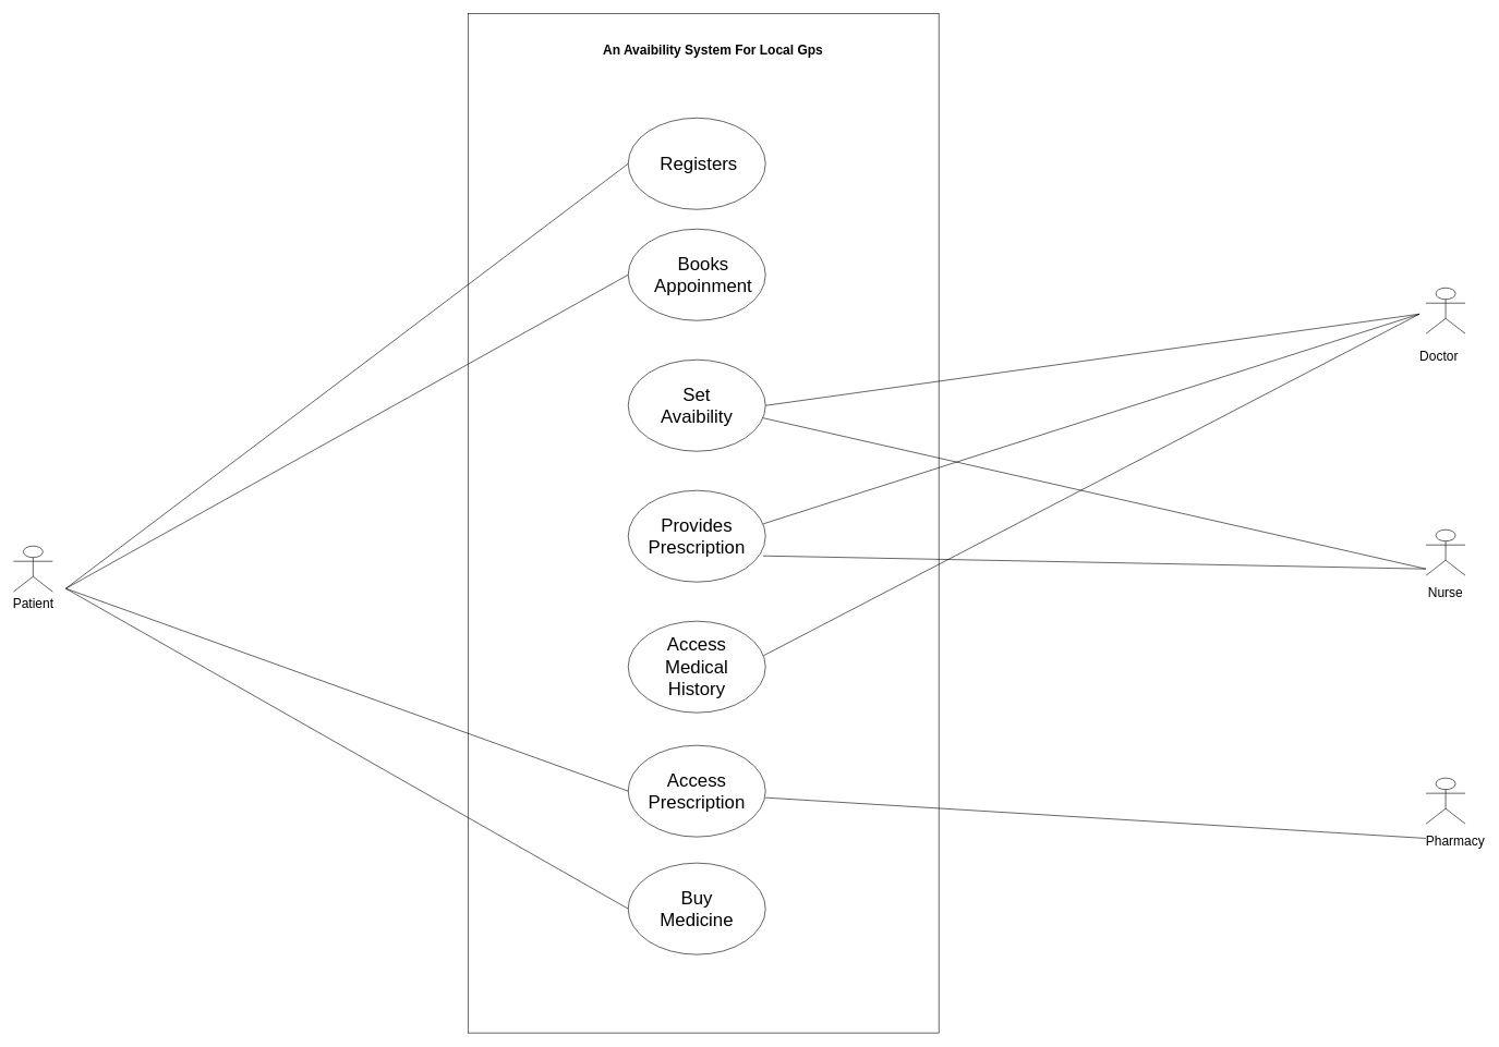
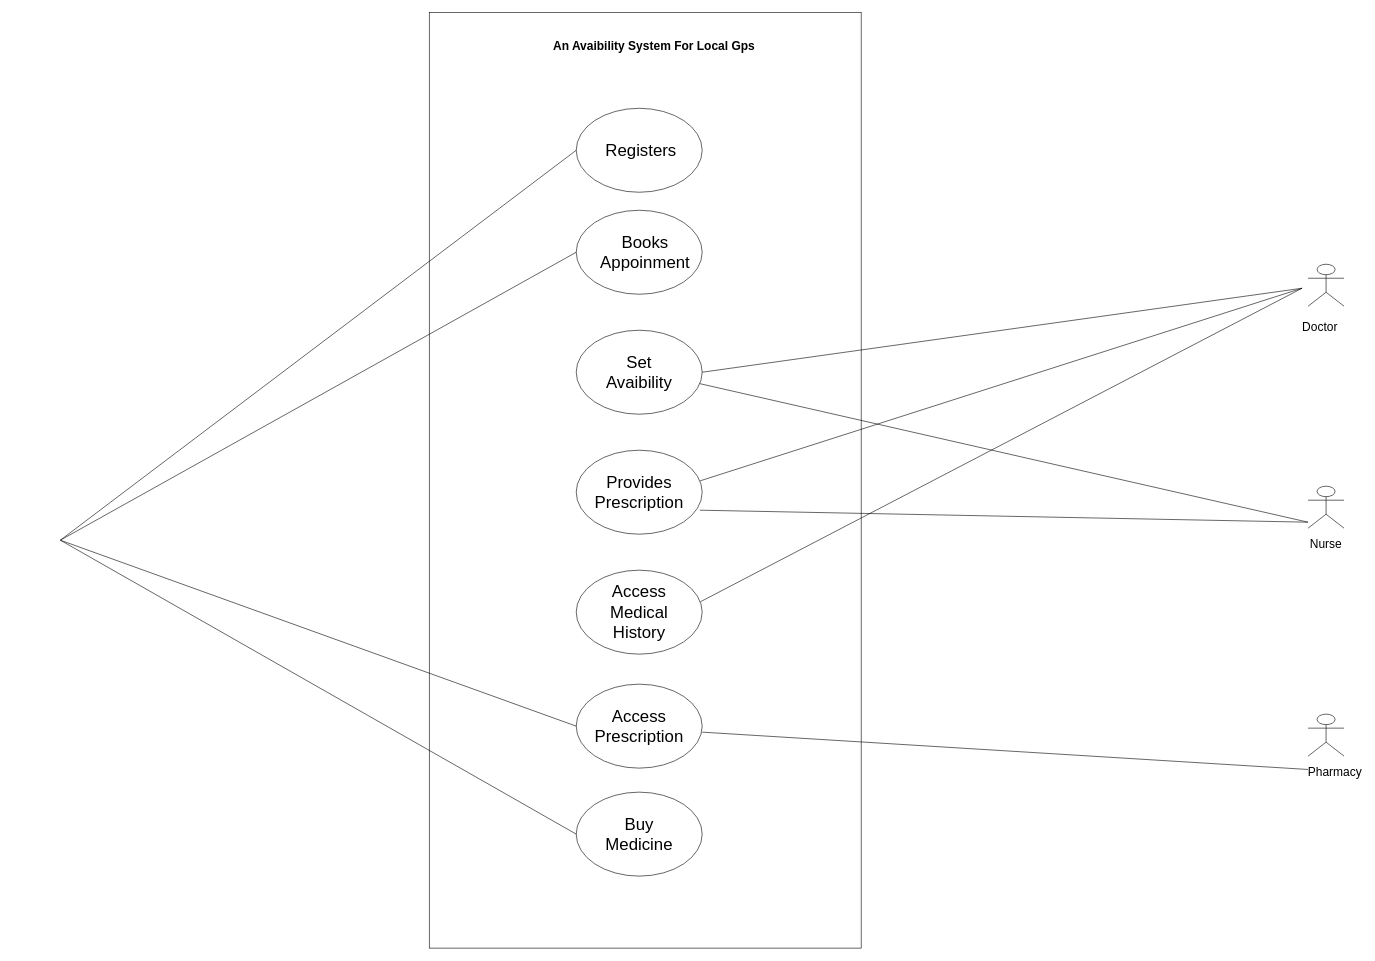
  <mxCell id="0" />
  <mxCell id="1" parent="0" />
  <mxCell id="2" value="" style="rounded=0;whiteSpace=wrap;html=1;fillColor=none;" parent="1" vertex="1"><mxGeometry x="715" y="20" width="720" height="1560" as="geometry" /></mxCell>
  <mxCell id="3" value="" style="ellipse;whiteSpace=wrap;html=1;" parent="1" vertex="1"><mxGeometry x="960" y="180" width="210" height="140" as="geometry" /></mxCell>
  <mxCell id="4" value="&lt;font style=&quot;font-size: 28px;&quot;&gt;Registers&lt;/font&gt;" style="text;html=1;align=left;verticalAlign=middle;whiteSpace=wrap;rounded=0;" parent="1" vertex="1"><mxGeometry x="1007" y="235" width="116" height="30" as="geometry" /></mxCell>
  <mxCell id="5" value="" style="ellipse;whiteSpace=wrap;html=1;" parent="1" vertex="1"><mxGeometry x="960" y="350" width="210" height="140" as="geometry" /></mxCell>
  <mxCell id="6" value="&lt;font style=&quot;font-size: 28px;&quot;&gt;Books Appoinment&lt;/font&gt;" style="text;html=1;align=center;verticalAlign=middle;whiteSpace=wrap;rounded=0;" parent="1" vertex="1"><mxGeometry x="998" y="380" width="154" height="80" as="geometry" /></mxCell>
  <mxCell id="7" value="" style="ellipse;whiteSpace=wrap;html=1;" parent="1" vertex="1"><mxGeometry x="960" y="550" width="210" height="140" as="geometry" /></mxCell>
  <mxCell id="8" value="&lt;font style=&quot;font-size: 28px;&quot;&gt;Set Avaibility&lt;/font&gt;" style="text;html=1;align=center;verticalAlign=middle;whiteSpace=wrap;rounded=0;" parent="1" vertex="1"><mxGeometry x="988" y="580" width="154" height="80" as="geometry" /></mxCell>
  <mxCell id="9" value="" style="ellipse;whiteSpace=wrap;html=1;" parent="1" vertex="1"><mxGeometry x="960" y="750" width="210" height="140" as="geometry" /></mxCell>
  <mxCell id="10" value="&lt;font style=&quot;font-size: 28px;&quot;&gt;Provides Prescription&lt;/font&gt;" style="text;html=1;align=center;verticalAlign=middle;whiteSpace=wrap;rounded=0;" parent="1" vertex="1"><mxGeometry x="988" y="780" width="154" height="80" as="geometry" /></mxCell>
  <mxCell id="11" value="" style="ellipse;whiteSpace=wrap;html=1;" parent="1" vertex="1"><mxGeometry x="960" y="950" width="210" height="140" as="geometry" /></mxCell>
  <mxCell id="12" value="&lt;font style=&quot;font-size: 28px;&quot;&gt;Access Medical History&lt;/font&gt;" style="text;html=1;align=center;verticalAlign=middle;whiteSpace=wrap;rounded=0;" parent="1" vertex="1"><mxGeometry x="988" y="980" width="154" height="80" as="geometry" /></mxCell>
  <mxCell id="13" value="" style="ellipse;whiteSpace=wrap;html=1;" parent="1" vertex="1"><mxGeometry x="960" y="1140" width="210" height="140" as="geometry" /></mxCell>
  <mxCell id="14" value="" style="ellipse;whiteSpace=wrap;html=1;" parent="1" vertex="1"><mxGeometry x="960" y="1320" width="210" height="140" as="geometry" /></mxCell>
  <mxCell id="15" value="&lt;font style=&quot;font-size: 28px;&quot;&gt;Access Prescription&lt;/font&gt;" style="text;html=1;align=center;verticalAlign=middle;whiteSpace=wrap;rounded=0;" parent="1" vertex="1"><mxGeometry x="988" y="1170" width="154" height="80" as="geometry" /></mxCell>
- <mxCell id="16" value="&lt;font style=&quot;font-size: 20px;&quot;&gt;Patient&lt;/font&gt;" style="shape=umlActor;html=1;verticalLabelPosition=bottom;verticalAlign=top;align=center;" parent="1" vertex="1"><mxGeometry x="20" y="835" width="60" height="70" as="geometry" /></mxCell>
  <mxCell id="17" value="" style="shape=umlActor;html=1;verticalLabelPosition=bottom;verticalAlign=top;align=center;" parent="1" vertex="1"><mxGeometry x="2180" y="440" width="60" height="70" as="geometry" /></mxCell>
  <mxCell id="18" value="" style="shape=umlActor;html=1;verticalLabelPosition=bottom;verticalAlign=top;align=center;" parent="1" vertex="1"><mxGeometry x="2180" y="810" width="60" height="70" as="geometry" /></mxCell>
  <mxCell id="19" value="" style="shape=umlActor;html=1;verticalLabelPosition=bottom;verticalAlign=top;align=center;" parent="1" vertex="1"><mxGeometry x="2180" y="1190" width="60" height="70" as="geometry" /></mxCell>
  <mxCell id="20" value="&lt;font style=&quot;font-size: 20px;&quot;&gt;Doctor&lt;/font&gt;" style="text;html=1;align=center;verticalAlign=middle;whiteSpace=wrap;rounded=0;" parent="1" vertex="1"><mxGeometry x="2170" y="530" width="60" height="25" as="geometry" /></mxCell>
  <mxCell id="21" value="&lt;font style=&quot;font-size: 20px;&quot;&gt;Nurse&lt;/font&gt;" style="text;html=1;align=center;verticalAlign=middle;whiteSpace=wrap;rounded=0;" parent="1" vertex="1"><mxGeometry x="2180" y="890" width="60" height="30" as="geometry" /></mxCell>
  <mxCell id="22" value="&lt;font style=&quot;font-size: 20px;&quot;&gt;Pharmacy&lt;/font&gt;" style="text;html=1;align=center;verticalAlign=middle;whiteSpace=wrap;rounded=0;" parent="1" vertex="1"><mxGeometry x="2180" y="1270" width="90" height="30" as="geometry" /></mxCell>
  <mxCell id="23" value="" style="endArrow=none;html=1;rounded=0;entryX=0;entryY=0.5;entryDx=0;entryDy=0;" parent="1" target="3" edge="1"><mxGeometry width="50" height="50" relative="1" as="geometry"><mxPoint x="100" y="900" as="sourcePoint" /><mxPoint x="780" y="320" as="targetPoint" /></mxGeometry></mxCell>
  <mxCell id="24" value="" style="endArrow=none;html=1;rounded=0;entryX=0;entryY=0.5;entryDx=0;entryDy=0;" parent="1" target="5" edge="1"><mxGeometry width="50" height="50" relative="1" as="geometry"><mxPoint x="100" y="900" as="sourcePoint" /><mxPoint x="988" y="341.5" as="targetPoint" /></mxGeometry></mxCell>
  <mxCell id="25" value="" style="endArrow=none;html=1;rounded=0;entryX=0;entryY=0.5;entryDx=0;entryDy=0;" parent="1" target="14" edge="1"><mxGeometry width="50" height="50" relative="1" as="geometry"><mxPoint x="100" y="900" as="sourcePoint" /><mxPoint x="928.19" y="1063.25" as="targetPoint" /></mxGeometry></mxCell>
  <mxCell id="26" value="" style="endArrow=none;html=1;rounded=0;" parent="1" edge="1"><mxGeometry width="50" height="50" relative="1" as="geometry"><mxPoint x="1170" y="620" as="sourcePoint" /><mxPoint x="2170" y="480" as="targetPoint" /></mxGeometry></mxCell>
  <mxCell id="27" value="" style="endArrow=none;html=1;rounded=0;exitX=0.983;exitY=0.365;exitDx=0;exitDy=0;exitPerimeter=0;" parent="1" source="9" edge="1"><mxGeometry width="50" height="50" relative="1" as="geometry"><mxPoint x="1170" y="800" as="sourcePoint" /><mxPoint x="2170" y="480" as="targetPoint" /></mxGeometry></mxCell>
  <mxCell id="28" value="" style="endArrow=none;html=1;rounded=0;exitX=0.986;exitY=0.376;exitDx=0;exitDy=0;exitPerimeter=0;" parent="1" source="11" edge="1"><mxGeometry width="50" height="50" relative="1" as="geometry"><mxPoint x="1170" y="1170" as="sourcePoint" /><mxPoint x="2170" y="480" as="targetPoint" /></mxGeometry></mxCell>
  <mxCell id="29" value="" style="endArrow=none;html=1;rounded=0;entryX=0;entryY=0.5;entryDx=0;entryDy=0;" parent="1" edge="1" target="13"><mxGeometry width="50" height="50" relative="1" as="geometry"><mxPoint x="100" y="900" as="sourcePoint" /><mxPoint x="967" y="1350.5" as="targetPoint" /></mxGeometry></mxCell>
  <mxCell id="30" value="" style="endArrow=none;html=1;rounded=0;" parent="1" target="22" edge="1"><mxGeometry width="50" height="50" relative="1" as="geometry"><mxPoint x="1170" y="1220" as="sourcePoint" /><mxPoint x="2163" y="843.5" as="targetPoint" /></mxGeometry></mxCell>
  <mxCell id="31" value="" style="endArrow=none;html=1;rounded=0;exitX=0.981;exitY=0.636;exitDx=0;exitDy=0;exitPerimeter=0;" parent="1" source="7" edge="1"><mxGeometry width="50" height="50" relative="1" as="geometry"><mxPoint x="1180" y="1010" as="sourcePoint" /><mxPoint x="2180" y="870" as="targetPoint" /></mxGeometry></mxCell>
  <mxCell id="32" value="&lt;b&gt;An Avaibility System For Local Gps&lt;/b&gt;" style="text;html=1;align=center;verticalAlign=middle;whiteSpace=wrap;rounded=0;fontSize=20;" parent="1" vertex="1"><mxGeometry x="840" y="60" width="500" height="30" as="geometry" /></mxCell>
  <mxCell id="33" value="&lt;font style=&quot;font-size: 28px;&quot;&gt;Buy Medicine&lt;/font&gt;" style="text;html=1;align=center;verticalAlign=middle;whiteSpace=wrap;rounded=0;" vertex="1" parent="1"><mxGeometry x="988" y="1350" width="154" height="80" as="geometry" /></mxCell>
  <mxCell id="34" value="" style="endArrow=none;html=1;rounded=0;exitX=0.981;exitY=0.636;exitDx=0;exitDy=0;exitPerimeter=0;" edge="1" parent="1"><mxGeometry width="50" height="50" relative="1" as="geometry"><mxPoint x="1166" y="850" as="sourcePoint" /><mxPoint x="2180" y="870" as="targetPoint" /></mxGeometry></mxCell>
